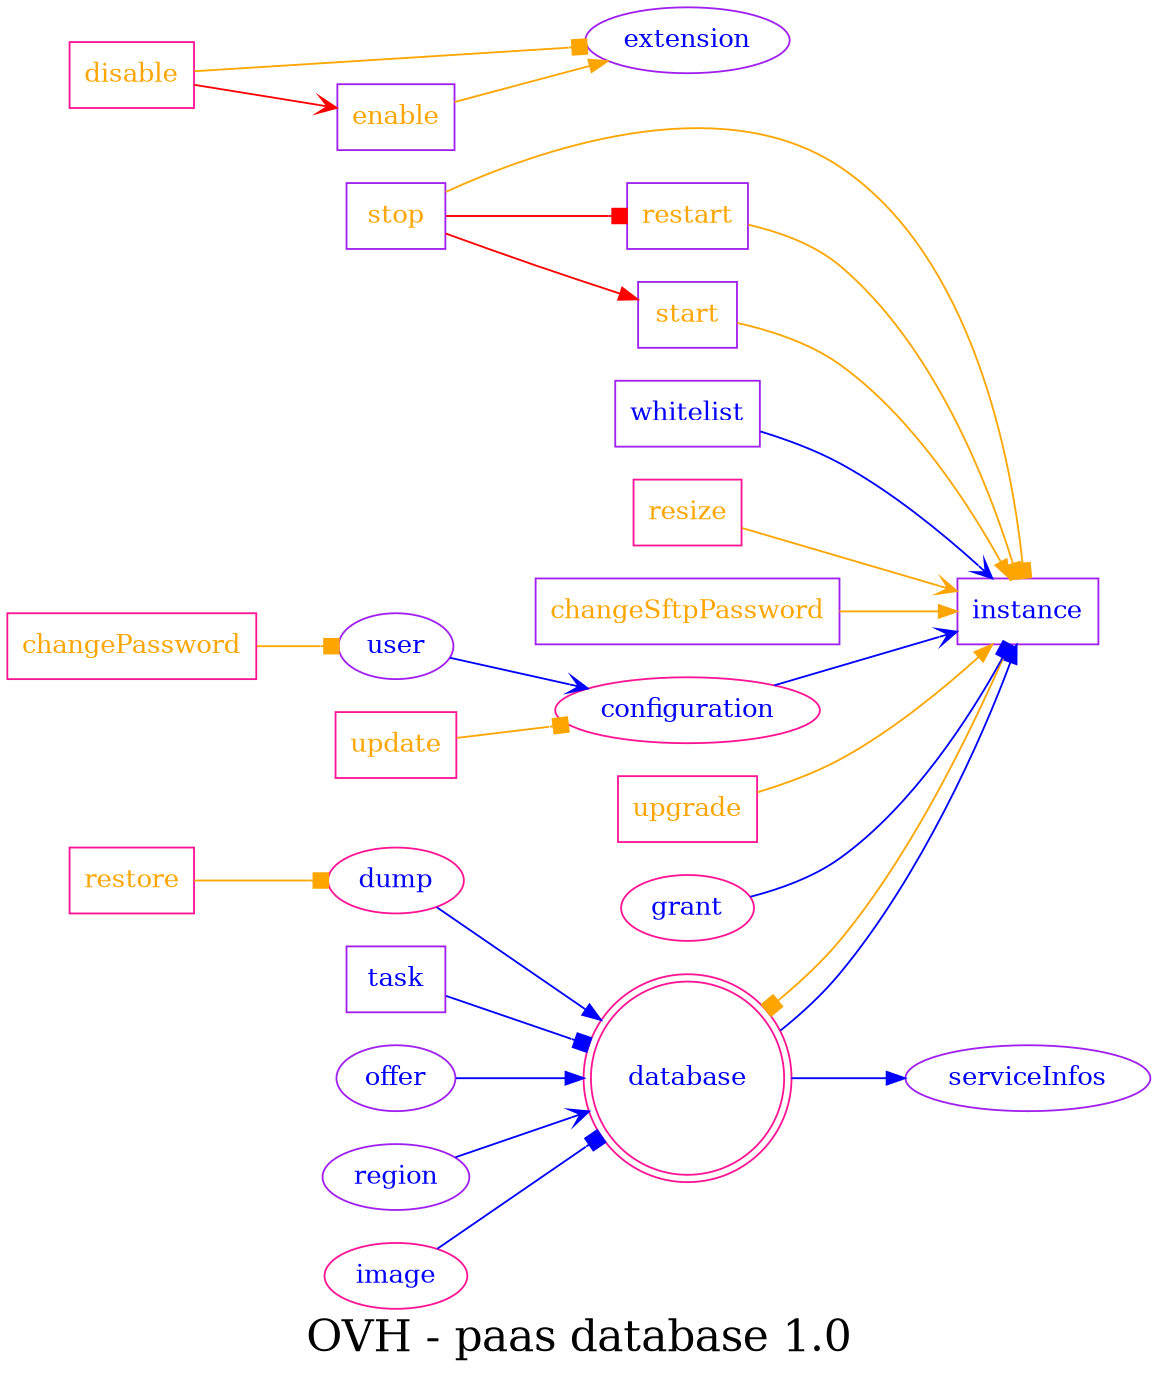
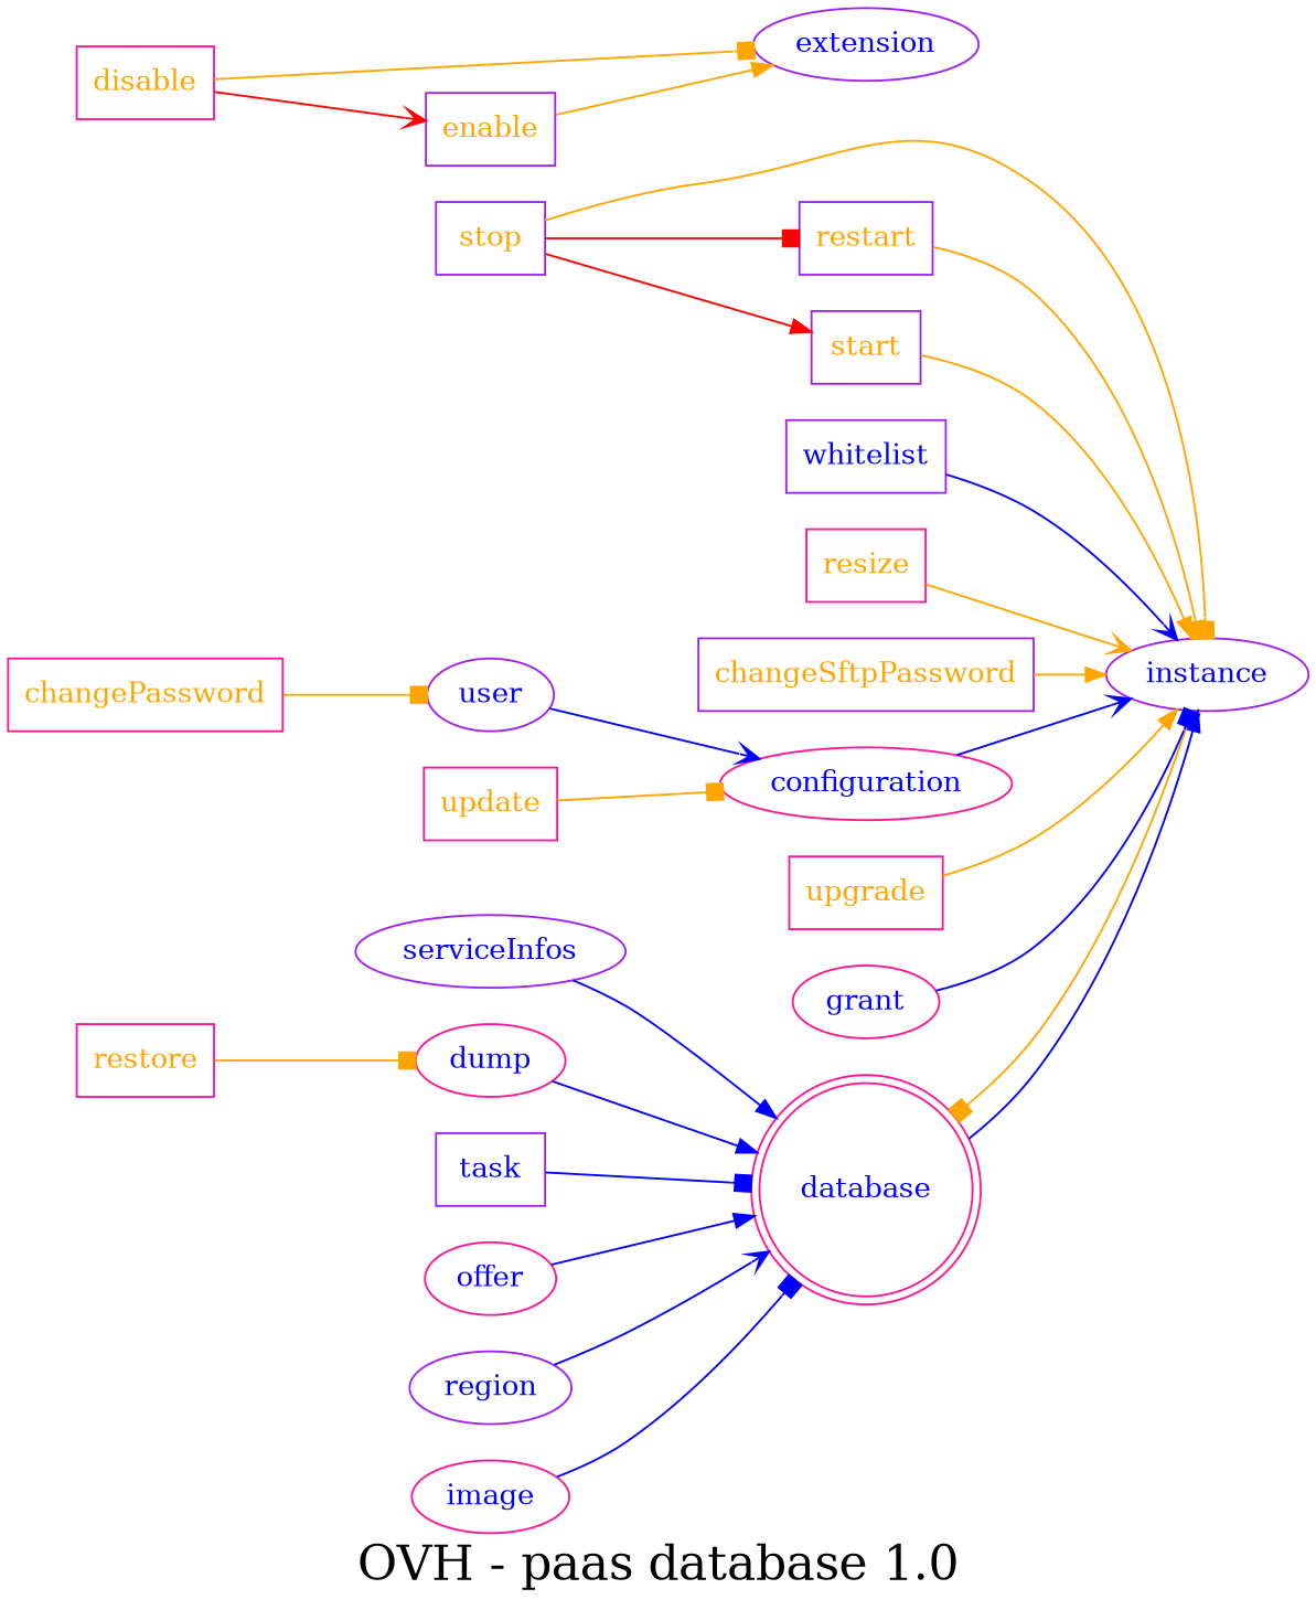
  digraph {
    fontsize=24
    label="OVH - paas database 1.0"
    rankdir=LR
    splines=true
    node [color=deeppink fontcolor=blue shape=box]
    edge [arrowhead=box arrowtail=none color=orange fontcolor=blue]
    database [shape=doublecircle]
-   instance [color=purple]
+   instance [color=purple shape=ellipse]
    serviceInfos [color=purple shape=ellipse]
    dump [shape=ellipse]
    restore [fontcolor=orange]
    task [color=purple]
    restart [color=purple fontcolor=orange]
    stop [color=purple fontcolor=orange]
    start [color=purple fontcolor=orange]
    whitelist [color=purple]
    extension [color=purple shape=ellipse]
    enable [color=purple fontcolor=orange]
    disable [fontcolor=orange]
    resize [fontcolor=orange]
    changeSftpPassword [color=purple fontcolor=orange]
    user [color=purple shape=ellipse]
    configuration [shape=ellipse]
    changePassword [fontcolor=orange]
    upgrade [fontcolor=orange]
    update [fontcolor=orange]
    grant [shape=ellipse]
-   offer [color=purple shape=ellipse]
+   offer [shape=ellipse]
    region [color=purple shape=ellipse]
    image [shape=ellipse]
    database -> instance [arrowhead=normal color=blue]
    instance -> database
-   database -> serviceInfos [arrowhead=normal color=blue]
+   serviceInfos -> database [arrowhead=normal color=blue]
    dump -> database [arrowhead=normal color=blue]
    restore -> dump [fontcolor=orange]
    task -> database [color=blue]
    restart -> instance [fontcolor=orange]
    stop -> instance [fontcolor=orange]
    stop -> restart [color=red fontcolor=red]
    stop -> start [arrowhead=normal color=red fontcolor=red]
    start -> instance [arrowhead=normal fontcolor=orange]
    whitelist -> instance [arrowhead=vee color=blue]
    enable -> extension [arrowhead=normal fontcolor=orange]
    disable -> extension [fontcolor=orange]
    disable -> enable [arrowhead=vee color=red fontcolor=red]
    resize -> instance [arrowhead=vee fontcolor=orange]
    changeSftpPassword -> instance [arrowhead=normal fontcolor=orange]
    user -> configuration [arrowhead=vee color=blue]
    configuration -> instance [arrowhead=vee color=blue]
    changePassword -> user [fontcolor=orange]
    upgrade -> instance [arrowhead=normal fontcolor=orange]
    update -> configuration [fontcolor=orange]
    grant -> instance [color=blue]
    offer -> database [arrowhead=normal color=blue]
    region -> database [arrowhead=vee color=blue]
    image -> database [color=blue]
  }
